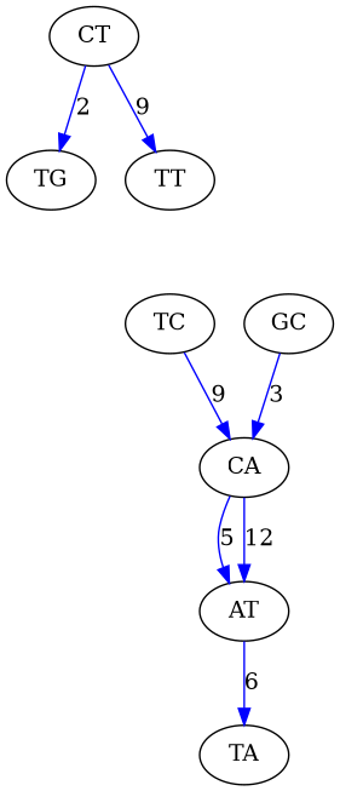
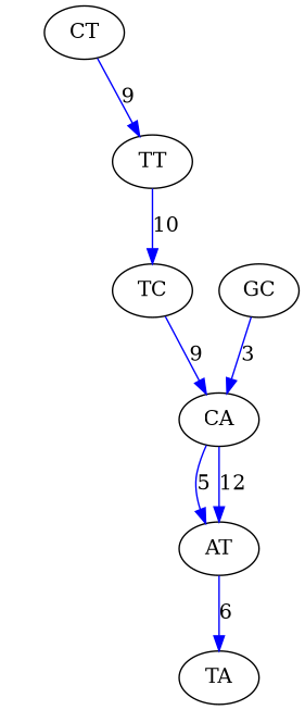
  digraph {
    rankdir=TB
    edge [color=BLUE]
    CT
-   TG
    TT
    TC
    GC
    CA
    AT
    TA
-   CT -> TG [label=2]
    CT -> TT [label=9]
+   TT -> TC [label=10]
    TC -> CA [label=9]
    GC -> CA [label=3]
    CA -> AT [label=5]
    CA -> AT [label=12]
    AT -> TA [label=6]
  }
